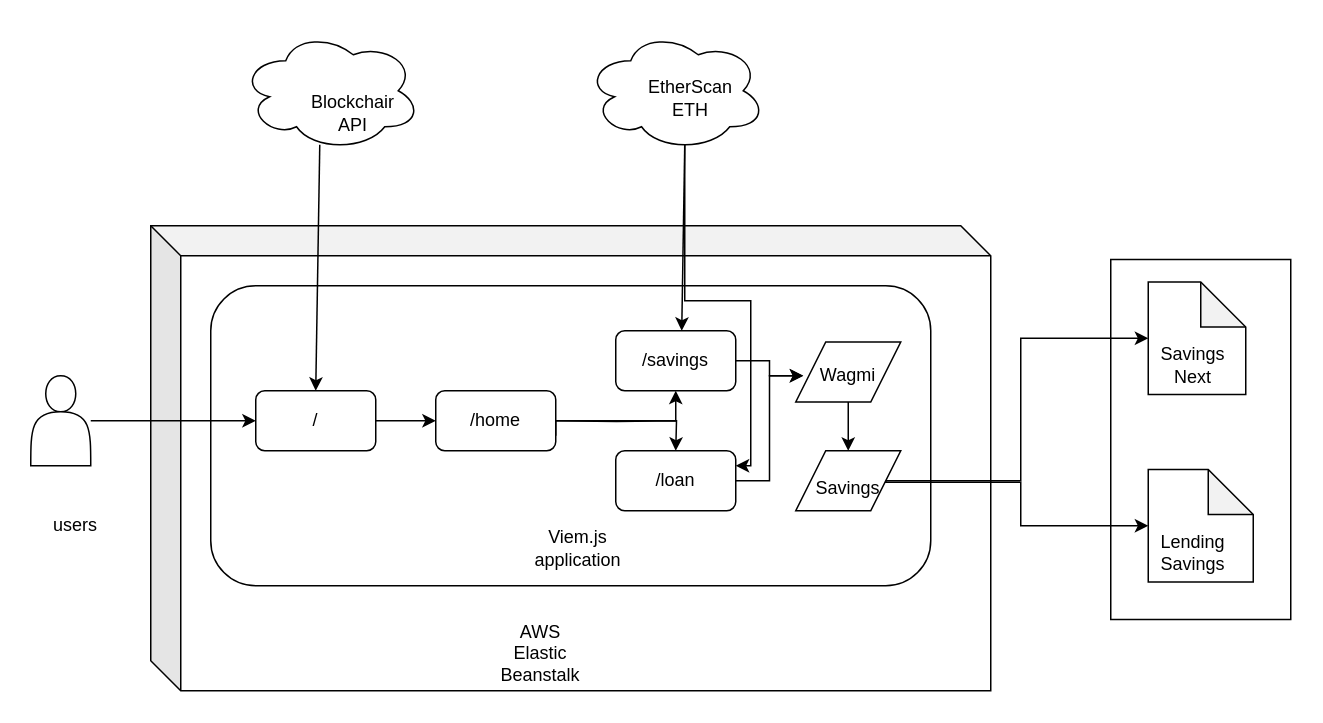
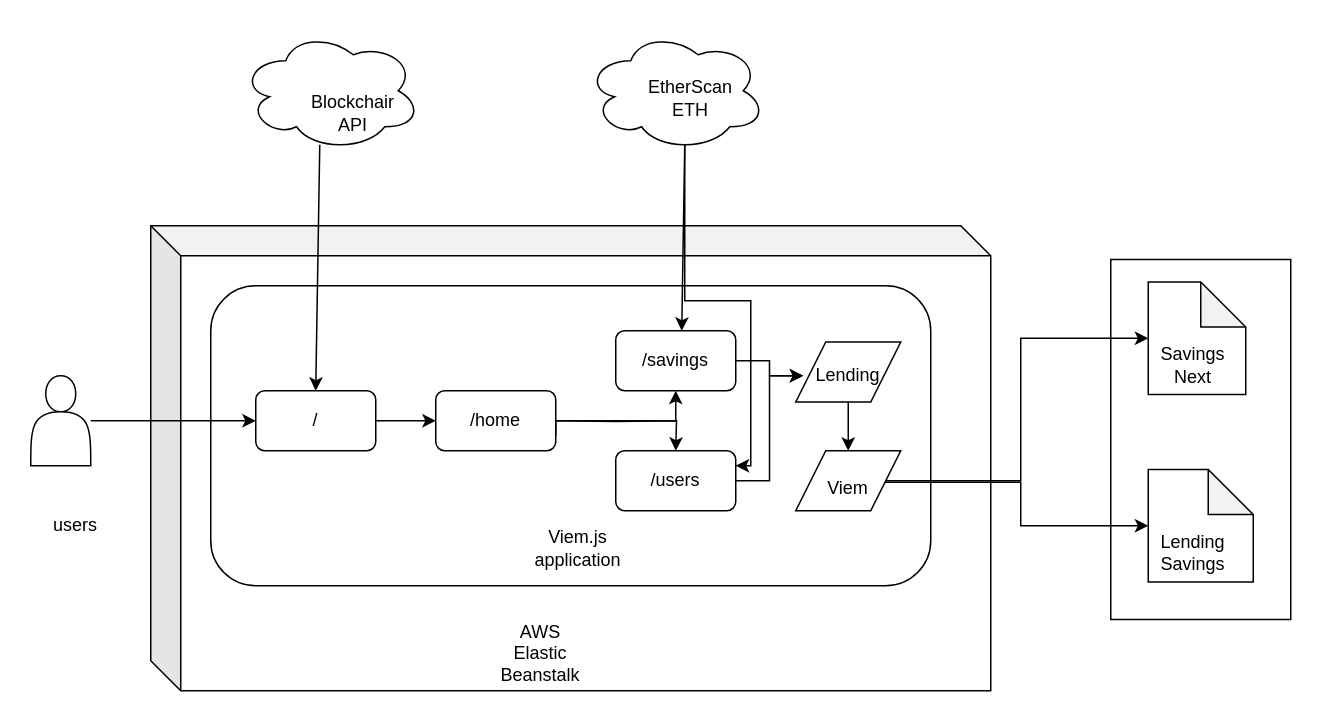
  <mxCell id="0" />
  <mxCell id="1" parent="0" />
  <mxCell id="2" value="" style="ellipse;shape=cloud;whiteSpace=wrap;html=1;" vertex="1" parent="1"><mxGeometry x="390" y="20" width="120" height="80" as="geometry" /></mxCell>
  <mxCell id="3" value="" style="ellipse;shape=cloud;whiteSpace=wrap;html=1;" vertex="1" parent="1"><mxGeometry x="160" y="20" width="120" height="80" as="geometry" /></mxCell>
  <mxCell id="4" value="Blockchair&lt;div&gt;API&lt;/div&gt;" style="text;html=1;align=center;verticalAlign=middle;whiteSpace=wrap;rounded=0;" vertex="1" parent="1"><mxGeometry x="205" y="60" width="60" height="30" as="geometry" /></mxCell>
  <mxCell id="5" value="EtherScan&lt;div&gt;ETH&lt;/div&gt;" style="text;html=1;align=center;verticalAlign=middle;whiteSpace=wrap;rounded=0;" vertex="1" parent="1"><mxGeometry x="430" y="50" width="60" height="30" as="geometry" /></mxCell>
  <mxCell id="6" value="" style="rounded=0;whiteSpace=wrap;html=1;rotation=0;direction=south;" vertex="1" parent="1"><mxGeometry x="740" y="172.5" width="120" height="240" as="geometry" /></mxCell>
  <mxCell id="7" value="" style="shape=note;whiteSpace=wrap;html=1;backgroundOutline=1;darkOpacity=0.05;" vertex="1" parent="1"><mxGeometry x="765" y="187.5" width="65" height="75" as="geometry" /></mxCell>
  <mxCell id="8" value="" style="shape=note;whiteSpace=wrap;html=1;backgroundOutline=1;darkOpacity=0.05;" vertex="1" parent="1"><mxGeometry x="765" y="312.5" width="70" height="75" as="geometry" /></mxCell>
  <mxCell id="9" value="Savings&lt;div&gt;Next&lt;/div&gt;" style="text;html=1;align=center;verticalAlign=middle;whiteSpace=wrap;rounded=0;" vertex="1" parent="1"><mxGeometry x="765" y="227.5" width="60" height="30" as="geometry" /></mxCell>
  <mxCell id="10" value="Lending&lt;div&gt;Savings&lt;/div&gt;" style="text;html=1;align=center;verticalAlign=middle;whiteSpace=wrap;rounded=0;" vertex="1" parent="1"><mxGeometry x="765" y="352.5" width="60" height="30" as="geometry" /></mxCell>
  <mxCell id="11" value="" style="shape=cube;whiteSpace=wrap;html=1;boundedLbl=1;backgroundOutline=1;darkOpacity=0.05;darkOpacity2=0.1;" vertex="1" parent="1"><mxGeometry x="100" y="150" width="560" height="310" as="geometry" /></mxCell>
  <mxCell id="12" value="" style="rounded=1;whiteSpace=wrap;html=1;" vertex="1" parent="1"><mxGeometry x="140" y="190" width="480" height="200" as="geometry" /></mxCell>
  <mxCell id="13" value="" style="edgeStyle=orthogonalEdgeStyle;rounded=0;orthogonalLoop=1;jettySize=auto;html=1;entryX=0;entryY=0.5;entryDx=0;entryDy=0;" edge="1" parent="1" source="14" target="15"><mxGeometry relative="1" as="geometry" /></mxCell>
  <mxCell id="14" value="" style="rounded=1;whiteSpace=wrap;html=1;" vertex="1" parent="1"><mxGeometry x="170" y="260" width="80" height="40" as="geometry" /></mxCell>
  <mxCell id="15" value="" style="rounded=1;whiteSpace=wrap;html=1;" vertex="1" parent="1"><mxGeometry x="290" y="260" width="80" height="40" as="geometry" /></mxCell>
  <mxCell id="16" value="" style="edgeStyle=orthogonalEdgeStyle;rounded=0;orthogonalLoop=1;jettySize=auto;html=1;" edge="1" parent="1" source="17" target="32"><mxGeometry relative="1" as="geometry" /></mxCell>
  <mxCell id="17" value="" style="rounded=1;whiteSpace=wrap;html=1;" vertex="1" parent="1"><mxGeometry x="410" y="220" width="80" height="40" as="geometry" /></mxCell>
  <mxCell id="18" value="" style="edgeStyle=orthogonalEdgeStyle;rounded=0;orthogonalLoop=1;jettySize=auto;html=1;entryX=0;entryY=0.5;entryDx=0;entryDy=0;" edge="1" parent="1" source="19" target="32"><mxGeometry relative="1" as="geometry" /></mxCell>
  <mxCell id="19" value="" style="rounded=1;whiteSpace=wrap;html=1;" vertex="1" parent="1"><mxGeometry x="410" y="300" width="80" height="40" as="geometry" /></mxCell>
  <mxCell id="20" value="/" style="text;html=1;align=center;verticalAlign=middle;whiteSpace=wrap;rounded=0;" vertex="1" parent="1"><mxGeometry x="180" y="265" width="60" height="30" as="geometry" /></mxCell>
  <mxCell id="21" value="" style="edgeStyle=orthogonalEdgeStyle;rounded=0;orthogonalLoop=1;jettySize=auto;html=1;" edge="1" parent="1"><mxGeometry relative="1" as="geometry"><mxPoint x="370" y="280" as="sourcePoint" /><mxPoint x="450" y="300" as="targetPoint" /></mxGeometry></mxCell>
  <mxCell id="22" value="/home" style="text;html=1;align=center;verticalAlign=middle;whiteSpace=wrap;rounded=0;" vertex="1" parent="1"><mxGeometry x="300" y="265" width="60" height="30" as="geometry" /></mxCell>
  <mxCell id="23" value="/savings" style="text;html=1;align=center;verticalAlign=middle;whiteSpace=wrap;rounded=0;" vertex="1" parent="1"><mxGeometry x="420" y="225" width="60" height="30" as="geometry" /></mxCell>
- <mxCell id="24" value="/loan" style="text;html=1;align=center;verticalAlign=middle;whiteSpace=wrap;rounded=0;" vertex="1" parent="1"><mxGeometry x="420" y="305" width="60" height="30" as="geometry" /></mxCell>
+ <mxCell id="24" value="/users" style="text;html=1;align=center;verticalAlign=middle;whiteSpace=wrap;rounded=0;" vertex="1" parent="1"><mxGeometry x="420" y="305" width="60" height="30" as="geometry" /></mxCell>
  <mxCell id="25" value="" style="edgeStyle=orthogonalEdgeStyle;rounded=0;orthogonalLoop=1;jettySize=auto;html=1;entryX=0.5;entryY=1;entryDx=0;entryDy=0;" edge="1" parent="1" target="17"><mxGeometry relative="1" as="geometry"><mxPoint x="370" y="290" as="sourcePoint" /><mxPoint x="460" y="315" as="targetPoint" /><Array as="points"><mxPoint x="370" y="280" /><mxPoint x="450" y="280" /></Array></mxGeometry></mxCell>
  <mxCell id="26" value="Viem.js application" style="text;html=1;align=center;verticalAlign=middle;whiteSpace=wrap;rounded=0;" vertex="1" parent="1"><mxGeometry x="355" y="350" width="60" height="30" as="geometry" /></mxCell>
  <mxCell id="27" value="AWS Elastic Beanstalk" style="text;html=1;align=center;verticalAlign=middle;whiteSpace=wrap;rounded=0;" vertex="1" parent="1"><mxGeometry x="330" y="420" width="60" height="30" as="geometry" /></mxCell>
  <mxCell id="28" value="" style="shape=parallelogram;perimeter=parallelogramPerimeter;whiteSpace=wrap;html=1;fixedSize=1;" vertex="1" parent="1"><mxGeometry x="530" y="227.5" width="70" height="40" as="geometry" /></mxCell>
  <mxCell id="29" value="" style="edgeStyle=orthogonalEdgeStyle;rounded=0;orthogonalLoop=1;jettySize=auto;html=1;entryX=0;entryY=0.5;entryDx=0;entryDy=0;entryPerimeter=0;" edge="1" parent="1" source="30" target="7"><mxGeometry relative="1" as="geometry"><mxPoint x="675" y="320" as="targetPoint" /><Array as="points"><mxPoint x="680" y="320" /><mxPoint x="680" y="225" /></Array></mxGeometry></mxCell>
  <mxCell id="30" value="" style="shape=parallelogram;perimeter=parallelogramPerimeter;whiteSpace=wrap;html=1;fixedSize=1;" vertex="1" parent="1"><mxGeometry x="530" y="300" width="70" height="40" as="geometry" /></mxCell>
  <mxCell id="31" value="" style="edgeStyle=orthogonalEdgeStyle;rounded=0;orthogonalLoop=1;jettySize=auto;html=1;exitX=0.5;exitY=1;exitDx=0;exitDy=0;entryX=0.5;entryY=0;entryDx=0;entryDy=0;" edge="1" parent="1" source="28" target="30"><mxGeometry relative="1" as="geometry"><mxPoint x="565" y="280" as="sourcePoint" /></mxGeometry></mxCell>
- <mxCell id="32" value="Wagmi" style="text;html=1;align=center;verticalAlign=middle;whiteSpace=wrap;rounded=0;" vertex="1" parent="1"><mxGeometry x="535" y="235" width="60" height="30" as="geometry" /></mxCell>
- <mxCell id="33" value="Savings" style="text;html=1;align=center;verticalAlign=middle;whiteSpace=wrap;rounded=0;" vertex="1" parent="1"><mxGeometry x="535" y="310" width="60" height="30" as="geometry" /></mxCell>
+ <mxCell id="32" value="Lending" style="text;html=1;align=center;verticalAlign=middle;whiteSpace=wrap;rounded=0;" vertex="1" parent="1"><mxGeometry x="535" y="235" width="60" height="30" as="geometry" /></mxCell>
+ <mxCell id="33" value="Viem" style="text;html=1;align=center;verticalAlign=middle;whiteSpace=wrap;rounded=0;" vertex="1" parent="1"><mxGeometry x="535" y="310" width="60" height="30" as="geometry" /></mxCell>
  <mxCell id="34" value="" style="endArrow=classic;html=1;rounded=0;entryX=0.356;entryY=0.968;entryDx=0;entryDy=0;entryPerimeter=0;exitX=0.439;exitY=0.95;exitDx=0;exitDy=0;exitPerimeter=0;" edge="1" parent="1" source="3"><mxGeometry width="50" height="50" relative="1" as="geometry"><mxPoint x="570" y="200" as="sourcePoint" /><mxPoint x="210" y="260" as="targetPoint" /><Array as="points" /></mxGeometry></mxCell>
  <mxCell id="35" value="" style="endArrow=classic;html=1;rounded=0;exitX=0.55;exitY=0.95;exitDx=0;exitDy=0;exitPerimeter=0;" edge="1" parent="1" source="2"><mxGeometry width="50" height="50" relative="1" as="geometry"><mxPoint x="390" y="66" as="sourcePoint" /><mxPoint x="454" y="220" as="targetPoint" /></mxGeometry></mxCell>
  <mxCell id="36" value="" style="endArrow=classic;html=1;rounded=0;entryX=1;entryY=0.25;entryDx=0;entryDy=0;exitX=0.55;exitY=0.95;exitDx=0;exitDy=0;exitPerimeter=0;" edge="1" parent="1" source="2" target="19"><mxGeometry width="50" height="50" relative="1" as="geometry"><mxPoint x="450" y="200" as="sourcePoint" /><mxPoint x="570" y="200" as="targetPoint" /><Array as="points"><mxPoint x="456" y="200" /><mxPoint x="500" y="200" /><mxPoint x="500" y="310" /></Array></mxGeometry></mxCell>
  <mxCell id="37" value="" style="edgeStyle=orthogonalEdgeStyle;rounded=0;orthogonalLoop=1;jettySize=auto;html=1;" edge="1" parent="1" source="38" target="14"><mxGeometry relative="1" as="geometry" /></mxCell>
  <mxCell id="38" value="" style="shape=actor;whiteSpace=wrap;html=1;" vertex="1" parent="1"><mxGeometry x="20" y="250" width="40" height="60" as="geometry" /></mxCell>
  <mxCell id="39" value="users" style="text;html=1;align=center;verticalAlign=middle;whiteSpace=wrap;rounded=0;" vertex="1" parent="1"><mxGeometry x="20" y="335" width="60" height="30" as="geometry" /></mxCell>
  <mxCell id="40" value="" style="edgeStyle=orthogonalEdgeStyle;rounded=0;orthogonalLoop=1;jettySize=auto;html=1;entryX=0;entryY=0.5;entryDx=0;entryDy=0;entryPerimeter=0;" edge="1" parent="1" target="8"><mxGeometry relative="1" as="geometry"><mxPoint x="590" y="320" as="sourcePoint" /><mxPoint x="775" y="235" as="targetPoint" /><Array as="points"><mxPoint x="590" y="321" /><mxPoint x="680" y="321" /><mxPoint x="680" y="350" /></Array></mxGeometry></mxCell>
